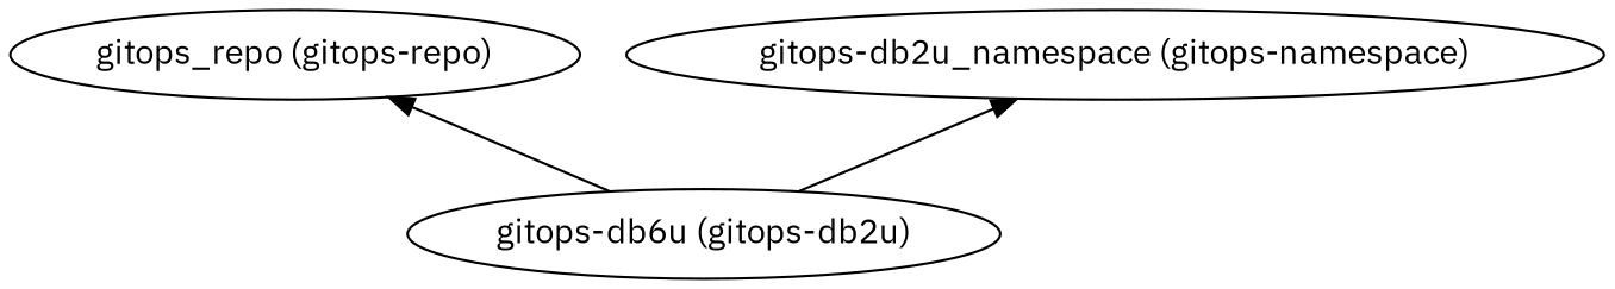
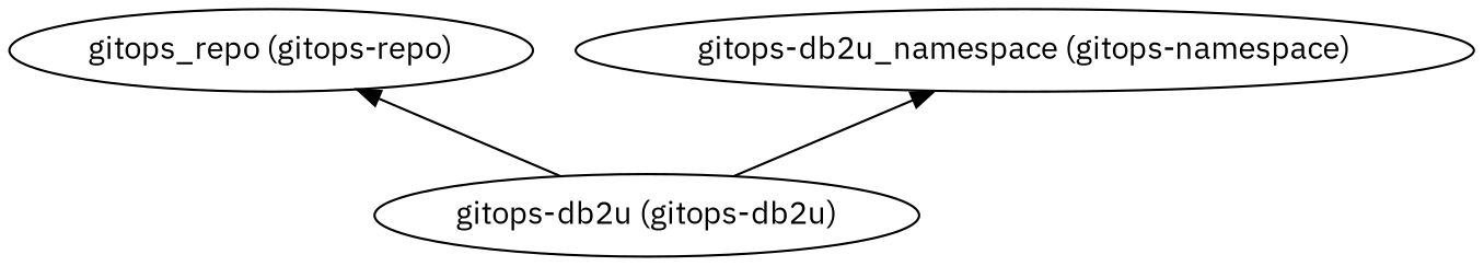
  digraph {
    fontname="IBM Plex Sans"
    rankdir=BT
    node [fontname="IBM Plex Sans"]
    edge [fontname="IBM Plex Sans"]
-   "gitops-db2u (gitops-db2u)" [label="gitops-db6u (gitops-db2u)"]
+   "gitops-db2u (gitops-db2u)"
    "gitops_repo (gitops-repo)"
    "gitops-db2u_namespace (gitops-namespace)"
    "gitops-db2u (gitops-db2u)" -> "gitops_repo (gitops-repo)"
    "gitops-db2u (gitops-db2u)" -> "gitops-db2u_namespace (gitops-namespace)"
  }
